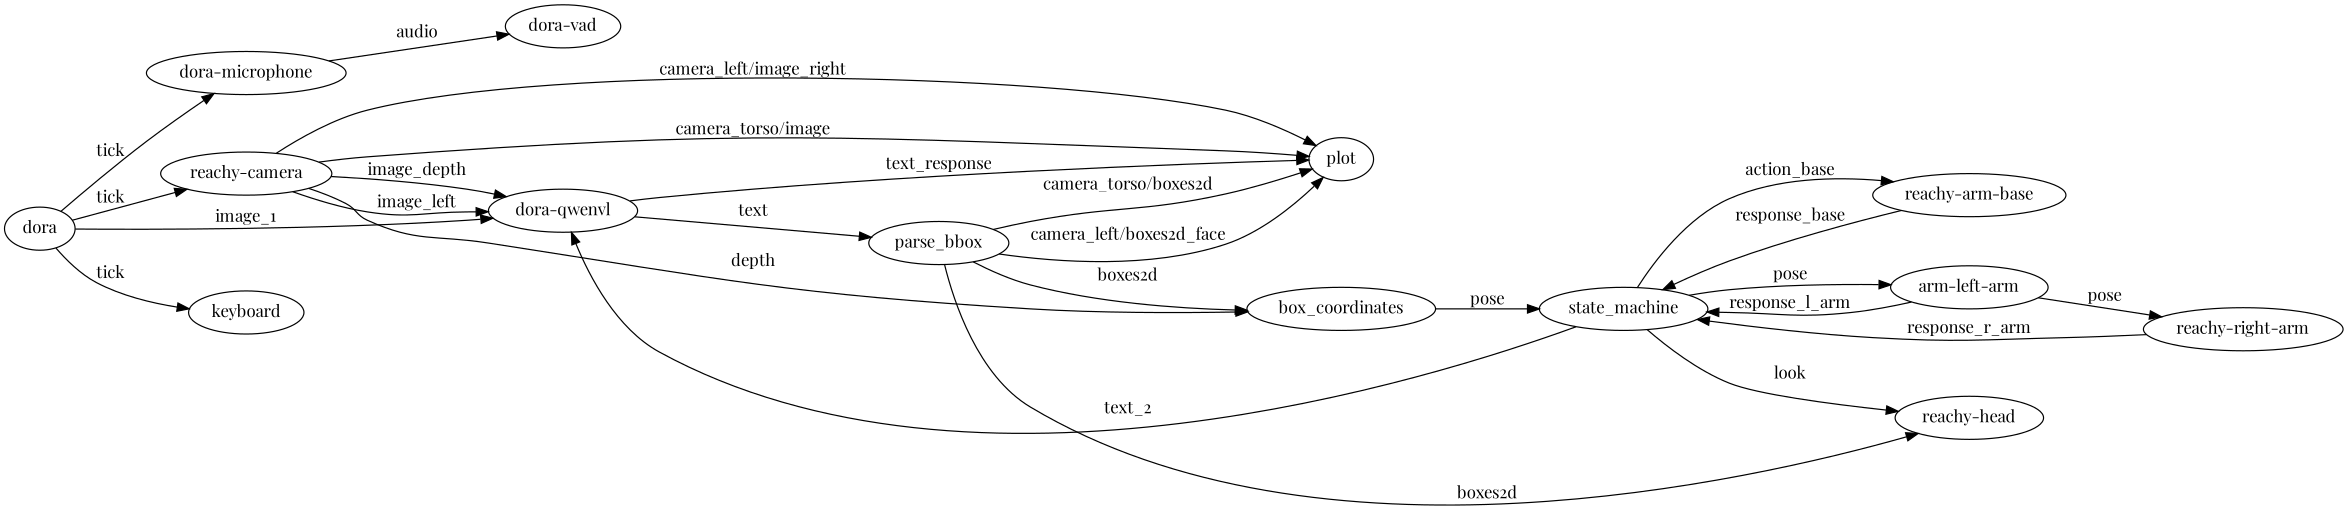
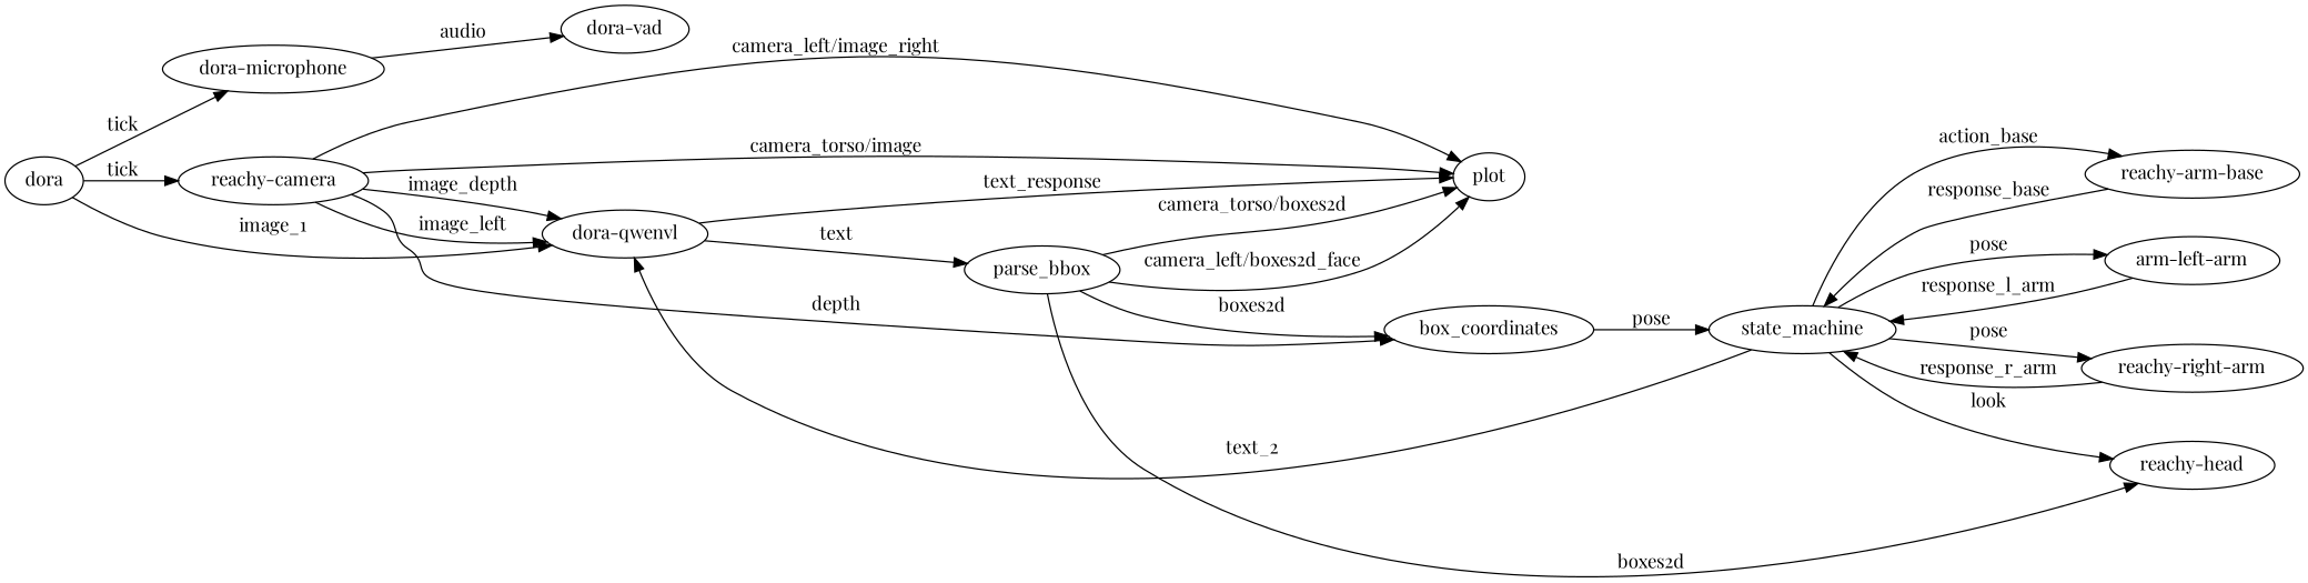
  digraph {
    fontname="Playfair Display"
    rankdir=LR
    node [fontname="Playfair Display"]
    edge [fontname="Playfair Display"]
    n1 [label="dora-microphone"]
    n2 [label="dora-vad"]
    dora
    n4 [label="reachy-camera"]
    n5 [label="dora-qwenvl"]
-   n6 [label=keyboard]
    n7 [label=plot]
    n8 [label=box_coordinates]
    n9 [label=parse_bbox]
    n10 [label=state_machine]
    n11 [label="reachy-arm-base"]
    n12 [label="arm-left-arm"]
    n13 [label="reachy-right-arm"]
    n14 [label="reachy-head"]
    n1 -> n2 [label=audio]
    dora -> n1 [label=tick]
    dora -> n4 [label=tick]
    dora -> n5 [label=image_1]
-   dora -> n6 [label=tick]
    n4 -> n5 [label=image_depth]
    n4 -> n5 [label=image_left]
    n4 -> n7 [label="camera_left/image_right"]
    n4 -> n7 [label="camera_torso/image"]
    n4 -> n8 [label=depth]
    n5 -> n7 [label=text_response]
    n5 -> n9 [label=text]
    n8 -> n10 [label=pose]
    n9 -> n7 [label="camera_torso/boxes2d"]
    n9 -> n7 [label="camera_left/boxes2d_face"]
    n9 -> n8 [label=boxes2d]
    n9 -> n14 [label=boxes2d]
    n10 -> n5 [label=text_2]
    n10 -> n11 [label=action_base]
    n10 -> n12 [label=pose]
-   n12 -> n13 [label=pose]
+   n10 -> n13 [label=pose]
    n10 -> n14 [label=look]
    n11 -> n10 [label=response_base]
    n12 -> n10 [label=response_l_arm]
    n13 -> n10 [label=response_r_arm]
  }
